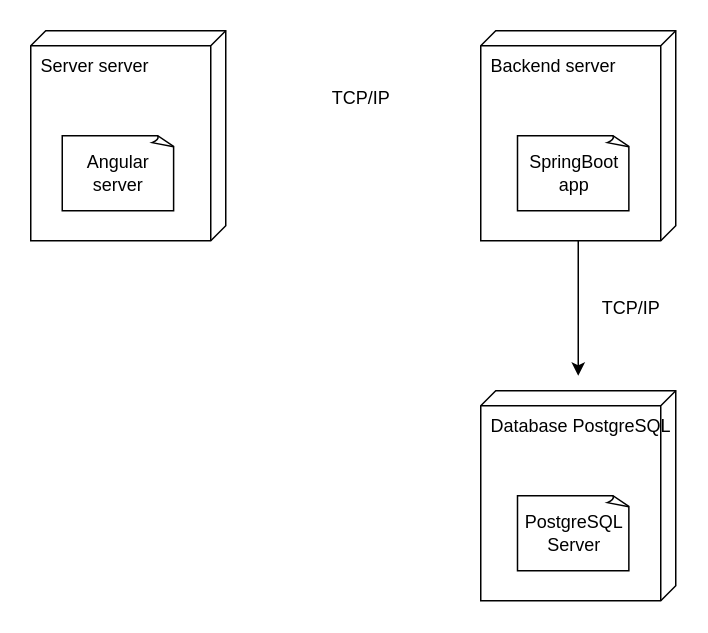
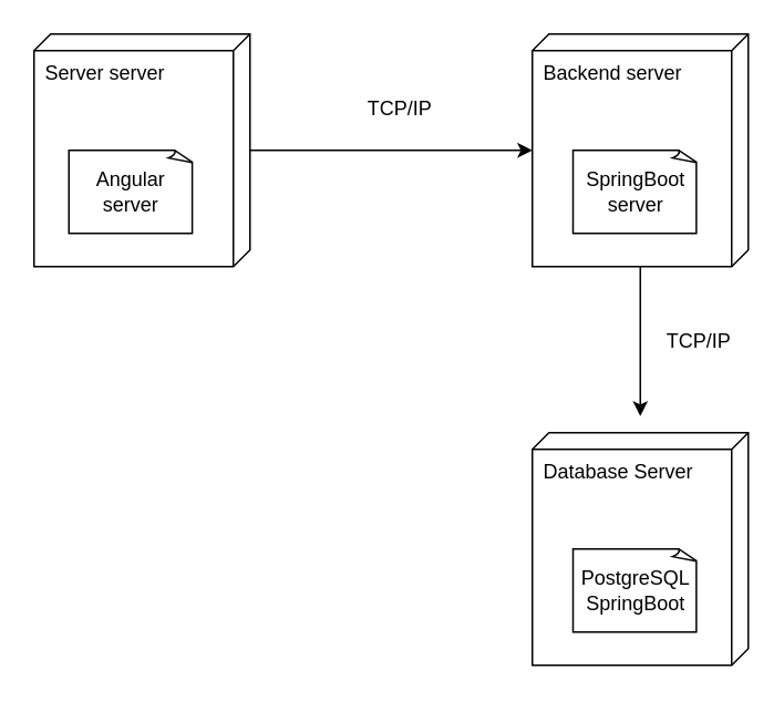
  <mxCell id="0" />
  <mxCell id="1" parent="0" />
+ <mxCell id="2" style="edgeStyle=none;html=1;" edge="1" parent="1" source="3" target="5"><mxGeometry relative="1" as="geometry" /></mxCell>
  <mxCell id="3" value="Server server" style="verticalAlign=top;align=left;shape=cube;size=10;direction=south;fontStyle=0;html=1;boundedLbl=1;spacingLeft=5;" vertex="1" parent="1"><mxGeometry x="20" y="20" width="130" height="140" as="geometry" /></mxCell>
  <mxCell id="4" style="edgeStyle=none;html=1;" edge="1" parent="1" source="5"><mxGeometry relative="1" as="geometry"><mxPoint x="385" y="250" as="targetPoint" /></mxGeometry></mxCell>
  <mxCell id="5" value="Backend server" style="verticalAlign=top;align=left;shape=cube;size=10;direction=south;fontStyle=0;html=1;boundedLbl=1;spacingLeft=5;" vertex="1" parent="1"><mxGeometry x="320" y="20" width="130" height="140" as="geometry" /></mxCell>
- <mxCell id="6" value="Database PostgreSQL&lt;br&gt;" style="verticalAlign=top;align=left;shape=cube;size=10;direction=south;fontStyle=0;html=1;boundedLbl=1;spacingLeft=5;" vertex="1" parent="1"><mxGeometry x="320" y="260" width="130" height="140" as="geometry" /></mxCell>
+ <mxCell id="6" value="Database Server&lt;br&gt;" style="verticalAlign=top;align=left;shape=cube;size=10;direction=south;fontStyle=0;html=1;boundedLbl=1;spacingLeft=5;" vertex="1" parent="1"><mxGeometry x="320" y="260" width="130" height="140" as="geometry" /></mxCell>
  <mxCell id="7" value="Angular server" style="whiteSpace=wrap;html=1;shape=mxgraph.basic.document" vertex="1" parent="1"><mxGeometry x="41" y="90" width="75" height="50" as="geometry" /></mxCell>
- <mxCell id="8" value="SpringBoot app" style="whiteSpace=wrap;html=1;shape=mxgraph.basic.document" vertex="1" parent="1"><mxGeometry x="344.5" y="90" width="75" height="50" as="geometry" /></mxCell>
- <mxCell id="9" value="PostgreSQL&lt;br&gt;Server" style="whiteSpace=wrap;html=1;shape=mxgraph.basic.document" vertex="1" parent="1"><mxGeometry x="344.5" y="330" width="75" height="50" as="geometry" /></mxCell>
+ <mxCell id="8" value="SpringBoot server" style="whiteSpace=wrap;html=1;shape=mxgraph.basic.document" vertex="1" parent="1"><mxGeometry x="344.5" y="90" width="75" height="50" as="geometry" /></mxCell>
+ <mxCell id="9" value="PostgreSQL&lt;br&gt;SpringBoot" style="whiteSpace=wrap;html=1;shape=mxgraph.basic.document" vertex="1" parent="1"><mxGeometry x="344.5" y="330" width="75" height="50" as="geometry" /></mxCell>
  <mxCell id="10" value="TCP/IP" style="text;html=1;align=center;verticalAlign=middle;resizable=0;points=[];autosize=1;strokeColor=none;fillColor=none;" vertex="1" parent="1"><mxGeometry x="390" y="190" width="60" height="30" as="geometry" /></mxCell>
  <mxCell id="11" value="TCP/IP" style="text;html=1;align=center;verticalAlign=middle;resizable=0;points=[];autosize=1;strokeColor=none;fillColor=none;" vertex="1" parent="1"><mxGeometry x="210" y="50" width="60" height="30" as="geometry" /></mxCell>
